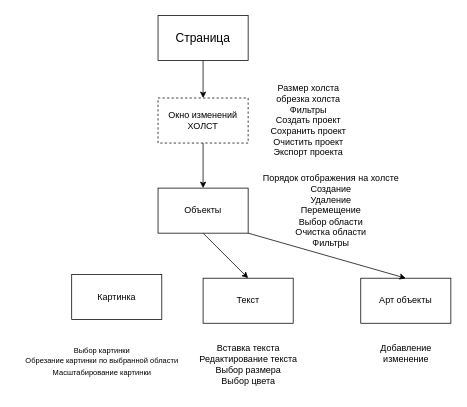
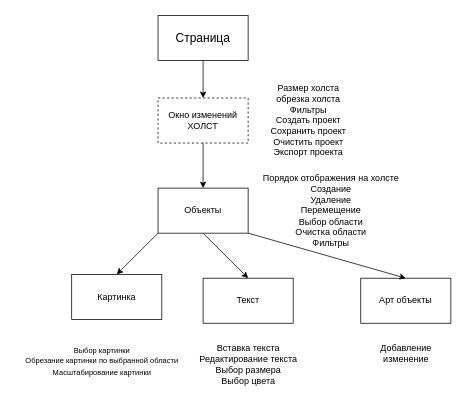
  <mxCell id="0" />
  <mxCell id="1" parent="0" />
  <mxCell id="2" value="&lt;font size=&quot;3&quot;&gt;Страница&lt;/font&gt;" style="rounded=0;whiteSpace=wrap;html=1;" parent="1" vertex="1"><mxGeometry x="210" width="120" height="60" as="geometry" y="20" /></mxCell>
  <mxCell id="3" value="Окно изменений&lt;br&gt;ХОЛСТ" style="rounded=0;whiteSpace=wrap;html=1;dashed=1;" parent="1" vertex="1"><mxGeometry x="210" y="130" width="120" height="60" as="geometry" /></mxCell>
  <mxCell id="4" value="" style="endArrow=classic;html=1;rounded=0;exitX=0.5;exitY=1;exitDx=0;exitDy=0;entryX=0.5;entryY=0;entryDx=0;entryDy=0;" parent="1" source="2" target="3" edge="1"><mxGeometry width="50" height="50" relative="1" as="geometry"><mxPoint x="80" y="420" as="sourcePoint" /><mxPoint x="130" y="370" as="targetPoint" /></mxGeometry></mxCell>
  <mxCell id="5" value="Картинка" style="rounded=0;whiteSpace=wrap;html=1;" parent="1" vertex="1"><mxGeometry x="95" y="365" width="120" height="60" as="geometry" /></mxCell>
  <mxCell id="6" value="Текст" style="rounded=0;whiteSpace=wrap;html=1;" parent="1" vertex="1"><mxGeometry x="270" y="370" width="120" height="60" as="geometry" /></mxCell>
  <mxCell id="7" value="&lt;font style=&quot;font-size: 10px;&quot;&gt;Выбор картинки&lt;br&gt;Обрезание картинки по выбранной области&lt;br&gt;Масштабирование картинки&lt;/font&gt;" style="text;html=1;align=center;verticalAlign=middle;resizable=0;points=[];autosize=1;strokeColor=none;fillColor=none;" parent="1" vertex="1"><mxGeometry x="20" y="450" width="230" height="60" as="geometry" /></mxCell>
  <mxCell id="8" value="Вставка текста&lt;br&gt;Редактирование текста&lt;br&gt;Выбор размера&lt;br&gt;Выбор цвета" style="text;html=1;align=center;verticalAlign=middle;resizable=0;points=[];autosize=1;strokeColor=none;fillColor=none;" parent="1" vertex="1"><mxGeometry x="255" y="450" width="150" height="70" as="geometry" /></mxCell>
  <mxCell id="9" value="Арт объекты" style="rounded=0;whiteSpace=wrap;html=1;" parent="1" vertex="1"><mxGeometry x="480" y="370" width="120" height="60" as="geometry" /></mxCell>
  <mxCell id="10" value="Добавление&lt;br&gt;изменение" style="text;html=1;align=center;verticalAlign=middle;resizable=0;points=[];autosize=1;strokeColor=none;fillColor=none;" parent="1" vertex="1"><mxGeometry x="495" y="450" width="90" height="40" as="geometry" /></mxCell>
  <mxCell id="11" value="" style="endArrow=classic;html=1;rounded=0;entryX=0.5;entryY=0;entryDx=0;entryDy=0;exitX=1;exitY=1;exitDx=0;exitDy=0;" parent="1" source="15" target="9" edge="1"><mxGeometry width="50" height="50" relative="1" as="geometry"><mxPoint x="310" y="210" as="sourcePoint" /><mxPoint x="360" y="160" as="targetPoint" /></mxGeometry></mxCell>
  <mxCell id="12" value="" style="endArrow=classic;html=1;rounded=0;entryX=0.5;entryY=0;entryDx=0;entryDy=0;exitX=0.5;exitY=1;exitDx=0;exitDy=0;" parent="1" source="15" target="6" edge="1"><mxGeometry width="50" height="50" relative="1" as="geometry"><mxPoint x="310" y="210" as="sourcePoint" /><mxPoint x="360" y="160" as="targetPoint" /></mxGeometry></mxCell>
+ <mxCell id="13" value="" style="endArrow=classic;html=1;rounded=0;exitX=0;exitY=1;exitDx=0;exitDy=0;entryX=0.5;entryY=0;entryDx=0;entryDy=0;" parent="1" source="15" target="5" edge="1"><mxGeometry width="50" height="50" relative="1" as="geometry"><mxPoint x="310" y="210" as="sourcePoint" /><mxPoint x="360" y="160" as="targetPoint" /></mxGeometry></mxCell>
  <mxCell id="14" value="Размер холста&lt;br&gt;обрезка холста&lt;br&gt;Фильтры&lt;br&gt;Создать проект&lt;br style=&quot;border-color: var(--border-color);&quot;&gt;Сохранить проект&lt;br style=&quot;border-color: var(--border-color);&quot;&gt;Очистить проект&lt;br style=&quot;border-color: var(--border-color);&quot;&gt;Экспорт проекта" style="text;html=1;align=center;verticalAlign=middle;resizable=0;points=[];autosize=1;strokeColor=none;fillColor=none;" parent="1" vertex="1"><mxGeometry x="350" y="105" width="120" height="110" as="geometry" /></mxCell>
  <mxCell id="15" value="Объекты" style="rounded=0;whiteSpace=wrap;html=1;" parent="1" vertex="1"><mxGeometry x="210" y="250" width="120" height="60" as="geometry" /></mxCell>
  <mxCell id="16" value="Порядок отображения на холсте&lt;br&gt;Создание&lt;br&gt;Удаление&lt;br&gt;Перемещение&lt;br&gt;Выбор области&lt;br&gt;Очистка области&lt;br&gt;Фильтры" style="text;html=1;align=center;verticalAlign=middle;resizable=0;points=[];autosize=1;strokeColor=none;fillColor=none;" parent="1" vertex="1"><mxGeometry x="340" y="225" width="200" height="110" as="geometry" /></mxCell>
  <mxCell id="17" value="" style="endArrow=classic;html=1;rounded=0;entryX=0.5;entryY=0;entryDx=0;entryDy=0;exitX=0.5;exitY=1;exitDx=0;exitDy=0;" parent="1" source="3" target="15" edge="1"><mxGeometry width="50" height="50" relative="1" as="geometry"><mxPoint x="120" y="320" as="sourcePoint" /><mxPoint x="170" y="270" as="targetPoint" /></mxGeometry></mxCell>
